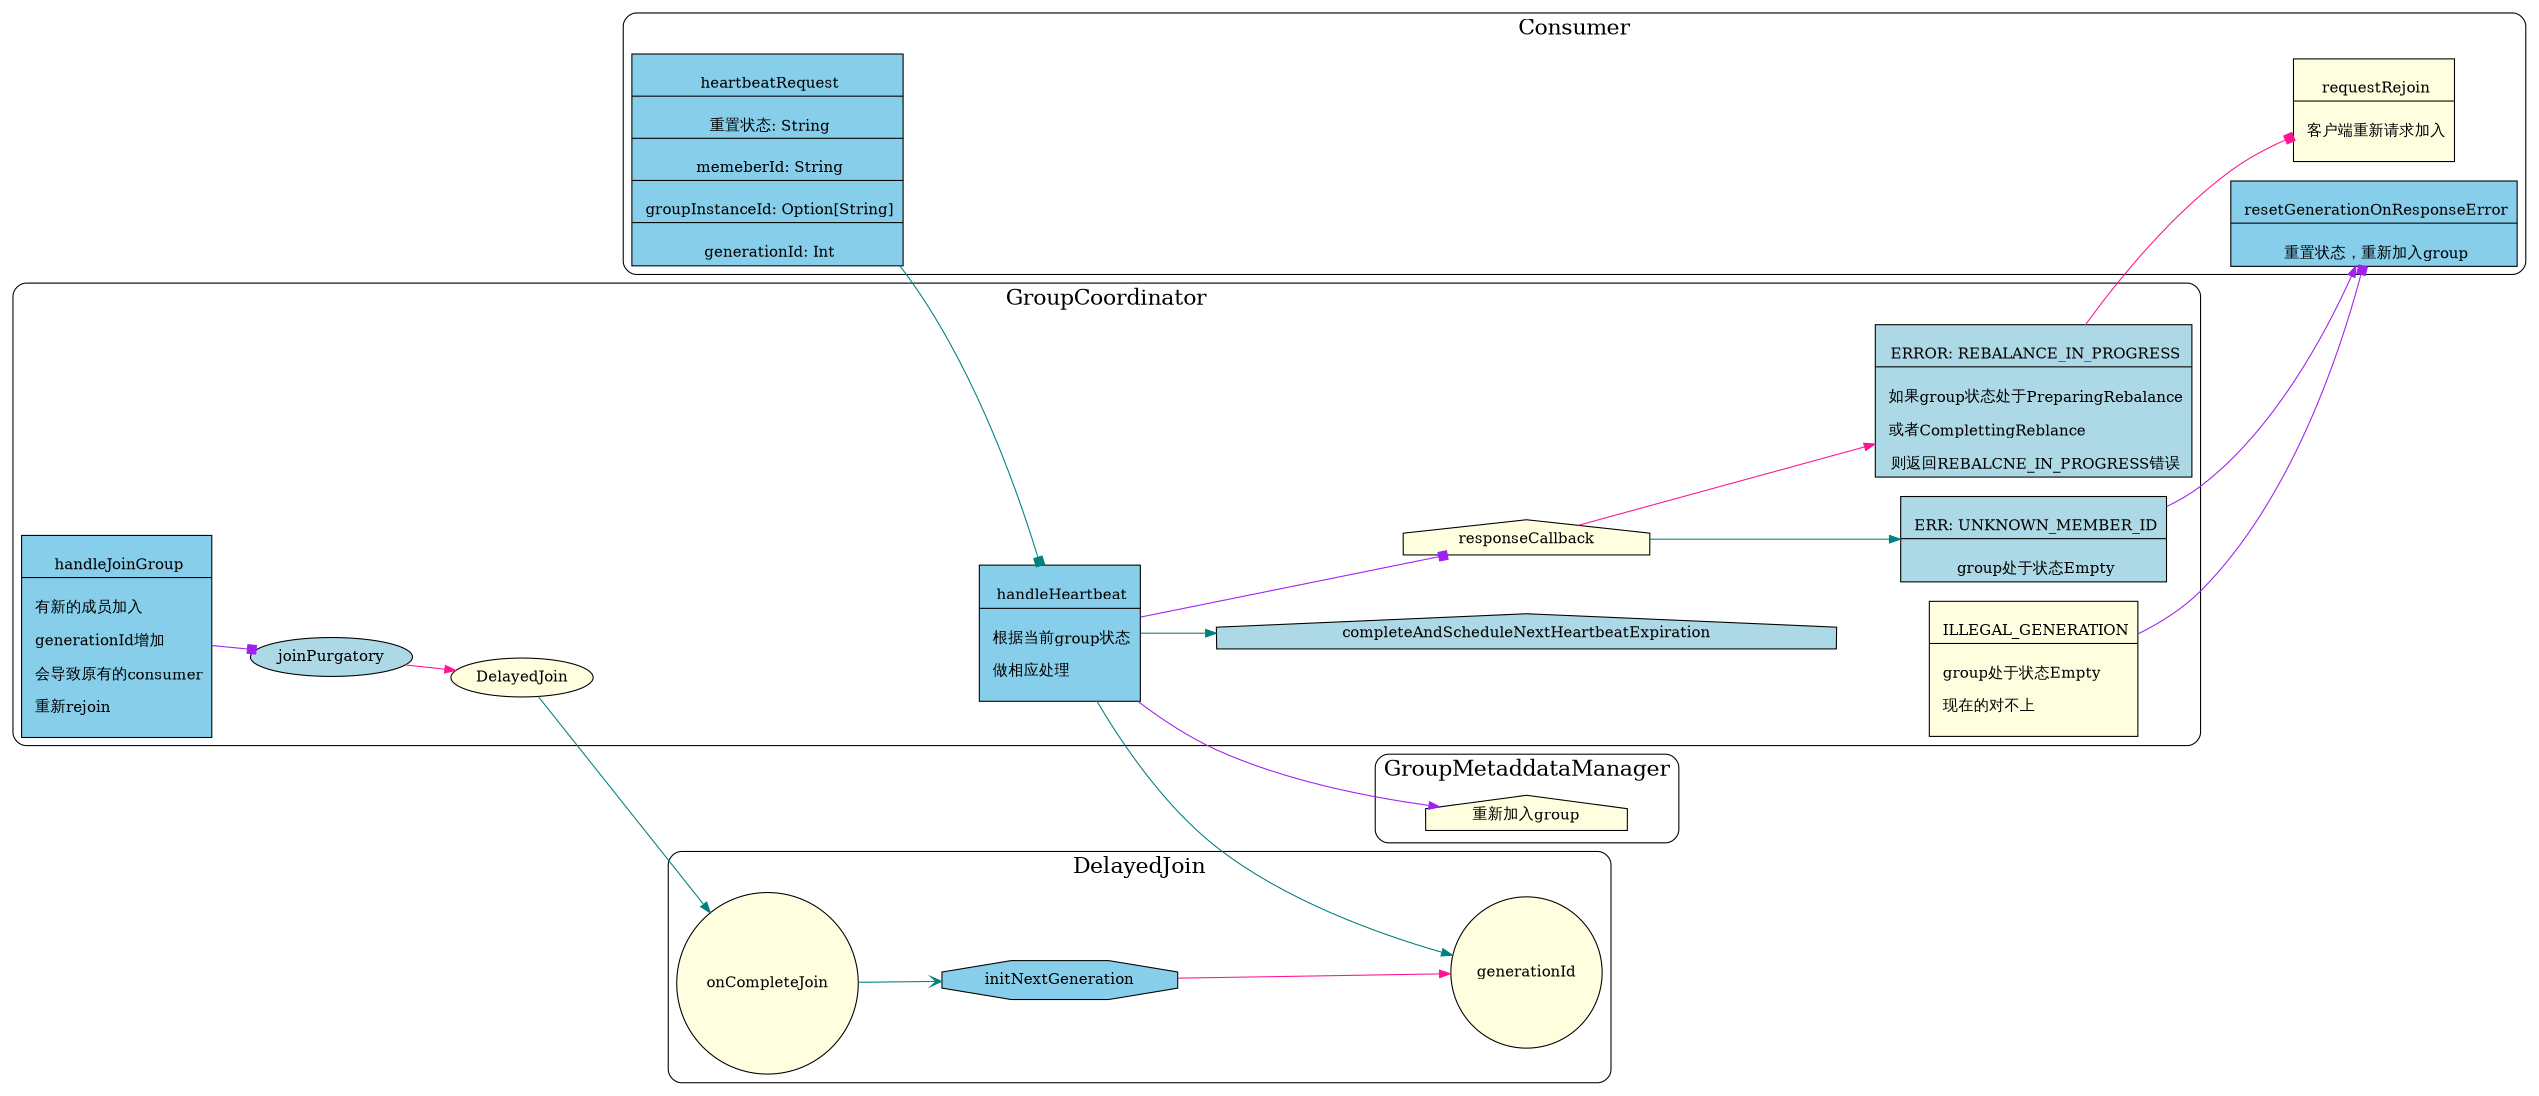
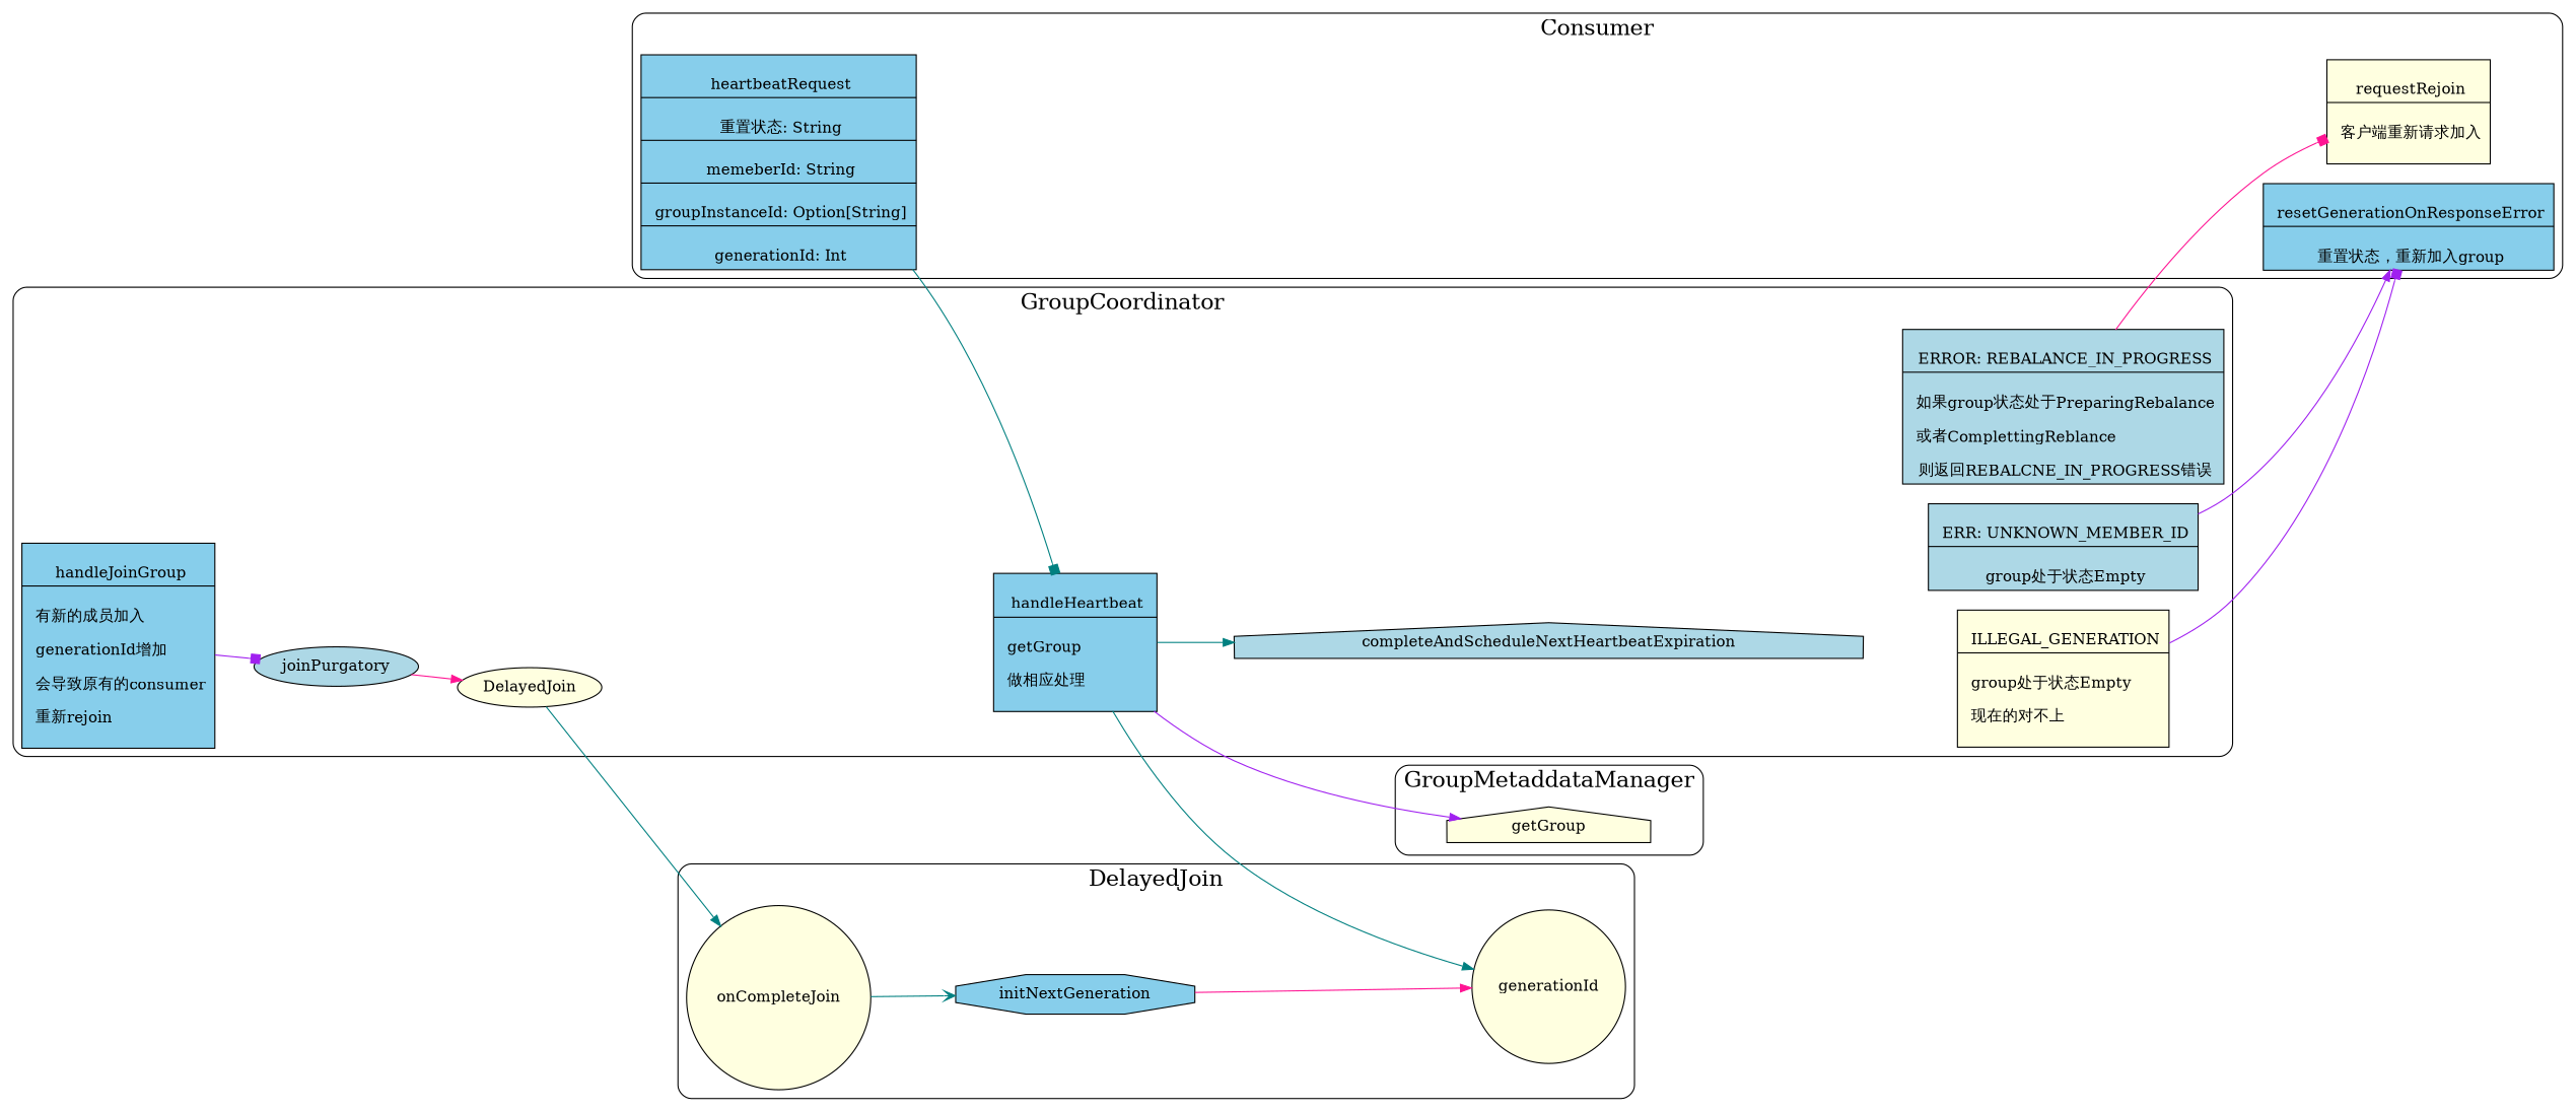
  digraph {
    newrank=true
    rankdir=LR
    node [fillcolor=lightyellow shape=record style=filled]
    edge [arrowhead=normal color=teal]
    n1 [label="{{\n        requestRejoin|\n        客户端重新请求加入\l\n      }}"]
    n2 [fillcolor=skyblue label="{{\n        resetGenerationOnResponseError|\n        重置状态，重新加入group\n      }}"]
    n3 [fillcolor=skyblue label="{{\n        heartbeatRequest|\n        重置状态: String|\n        memeberId: String|\n        groupInstanceId: Option[String]|\n        generationId: Int\n      }}"]
-   getGroup [shape=house label="重新加入group"]
+   getGroup [shape=house]
    n5 [label=generationId shape=circle]
    initNextGeneration [fillcolor=skyblue shape=octagon]
    onCompleteJoin [shape=circle]
-   n8 [fillcolor=skyblue label="{{\n        handleHeartbeat|\n        根据当前group状态\l \n        做相应处理\l\n      }}"]
+   n8 [fillcolor=skyblue label="{{\n        handleHeartbeat|\n        getGroup\l \n        做相应处理\l\n      }}"]
    completeAndScheduleNextHeartbeatExpiration [fillcolor=lightblue shape=house]
-   responseCallback [shape=house]
    n11 [fillcolor=skyblue label="{{\n        handleJoinGroup|\n        有新的成员加入\l\n        generationId增加\l\n        会导致原有的consumer\l \n        重新rejoin\l\n      }}"]
    joinPurgatory [fillcolor=lightblue shape=ellipse]
    DelayedJoin [shape=ellipse]
    n14 [fillcolor=lightblue label="{{\n        ERROR: REBALANCE_IN_PROGRESS|\n        如果group状态处于PreparingRebalance\l\n        或者ComplettingReblance\l\n        则返回REBALCNE_IN_PROGRESS错误\n      }}"]
    n15 [fillcolor=lightblue label="{{\n        ERR: UNKNOWN_MEMBER_ID|\n        group处于状态Empty\n      }}"]
    n16 [label="{{\n        ILLEGAL_GENERATION|\n        group处于状态Empty\l \n        现在的对不上\l\n      }}"]
    subgraph cluster_1 {
      fontsize=20
      label=Consumer
      style=rounded
      n1
      n2
      n3
    }
    subgraph cluster_2 {
      fontsize=20
      label=GroupMetaddataManager
      style=rounded
      getGroup
    }
    subgraph cluster_3 {
      fontsize=20
      label=DelayedJoin
      style=rounded
      n5
      initNextGeneration
      onCompleteJoin
    }
    subgraph cluster_4 {
      fontsize=20
      label=GroupCoordinator
      style=rounded
      n8
      completeAndScheduleNextHeartbeatExpiration
-     responseCallback
      n11
      joinPurgatory
      DelayedJoin
      n14
      n15
      n16
    }
    n3 -> n8 [arrowhead=box]
    initNextGeneration -> n5 [color=deeppink]
    onCompleteJoin -> initNextGeneration [arrowhead=vee]
    n8 -> getGroup [color=purple]
    n8 -> n5
    n8 -> completeAndScheduleNextHeartbeatExpiration
-   n8 -> responseCallback [arrowhead=box color=purple]
-   responseCallback -> n14 [color=deeppink]
-   responseCallback -> n15
    n11 -> joinPurgatory [arrowhead=box color=purple]
    joinPurgatory -> DelayedJoin [color=deeppink]
    DelayedJoin -> onCompleteJoin
    n14 -> n1 [arrowhead=box color=deeppink]
    n15 -> n2 [color=purple]
    n16 -> n2 [arrowhead=box color=purple]
  }
